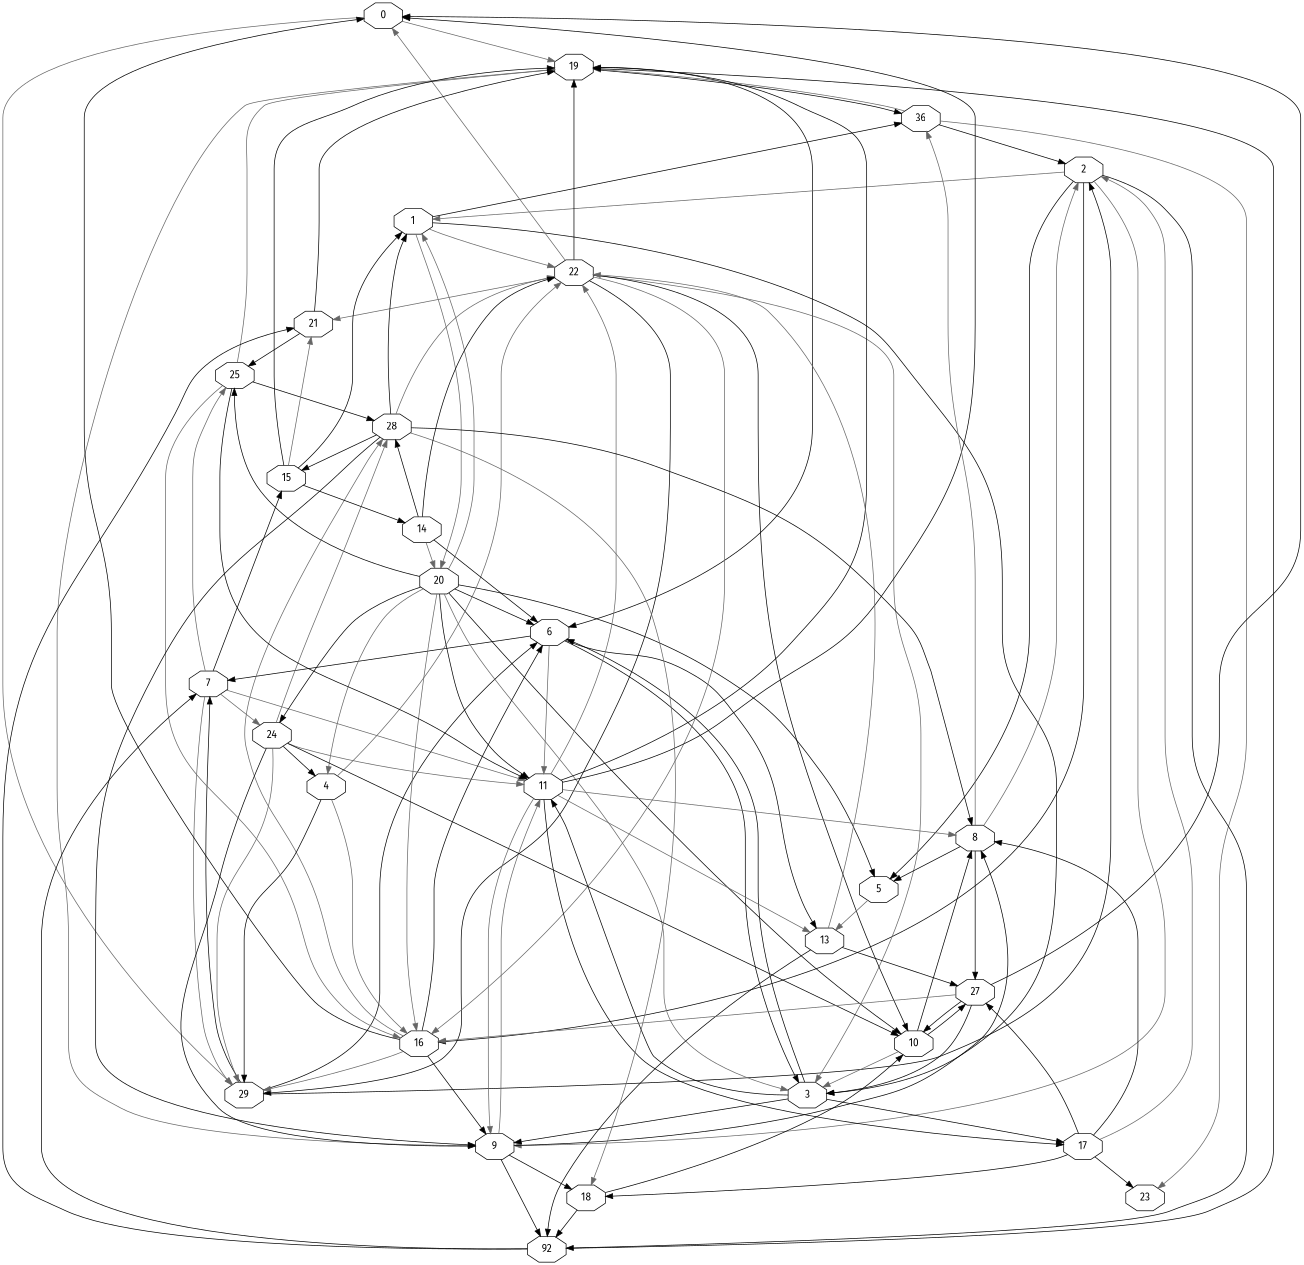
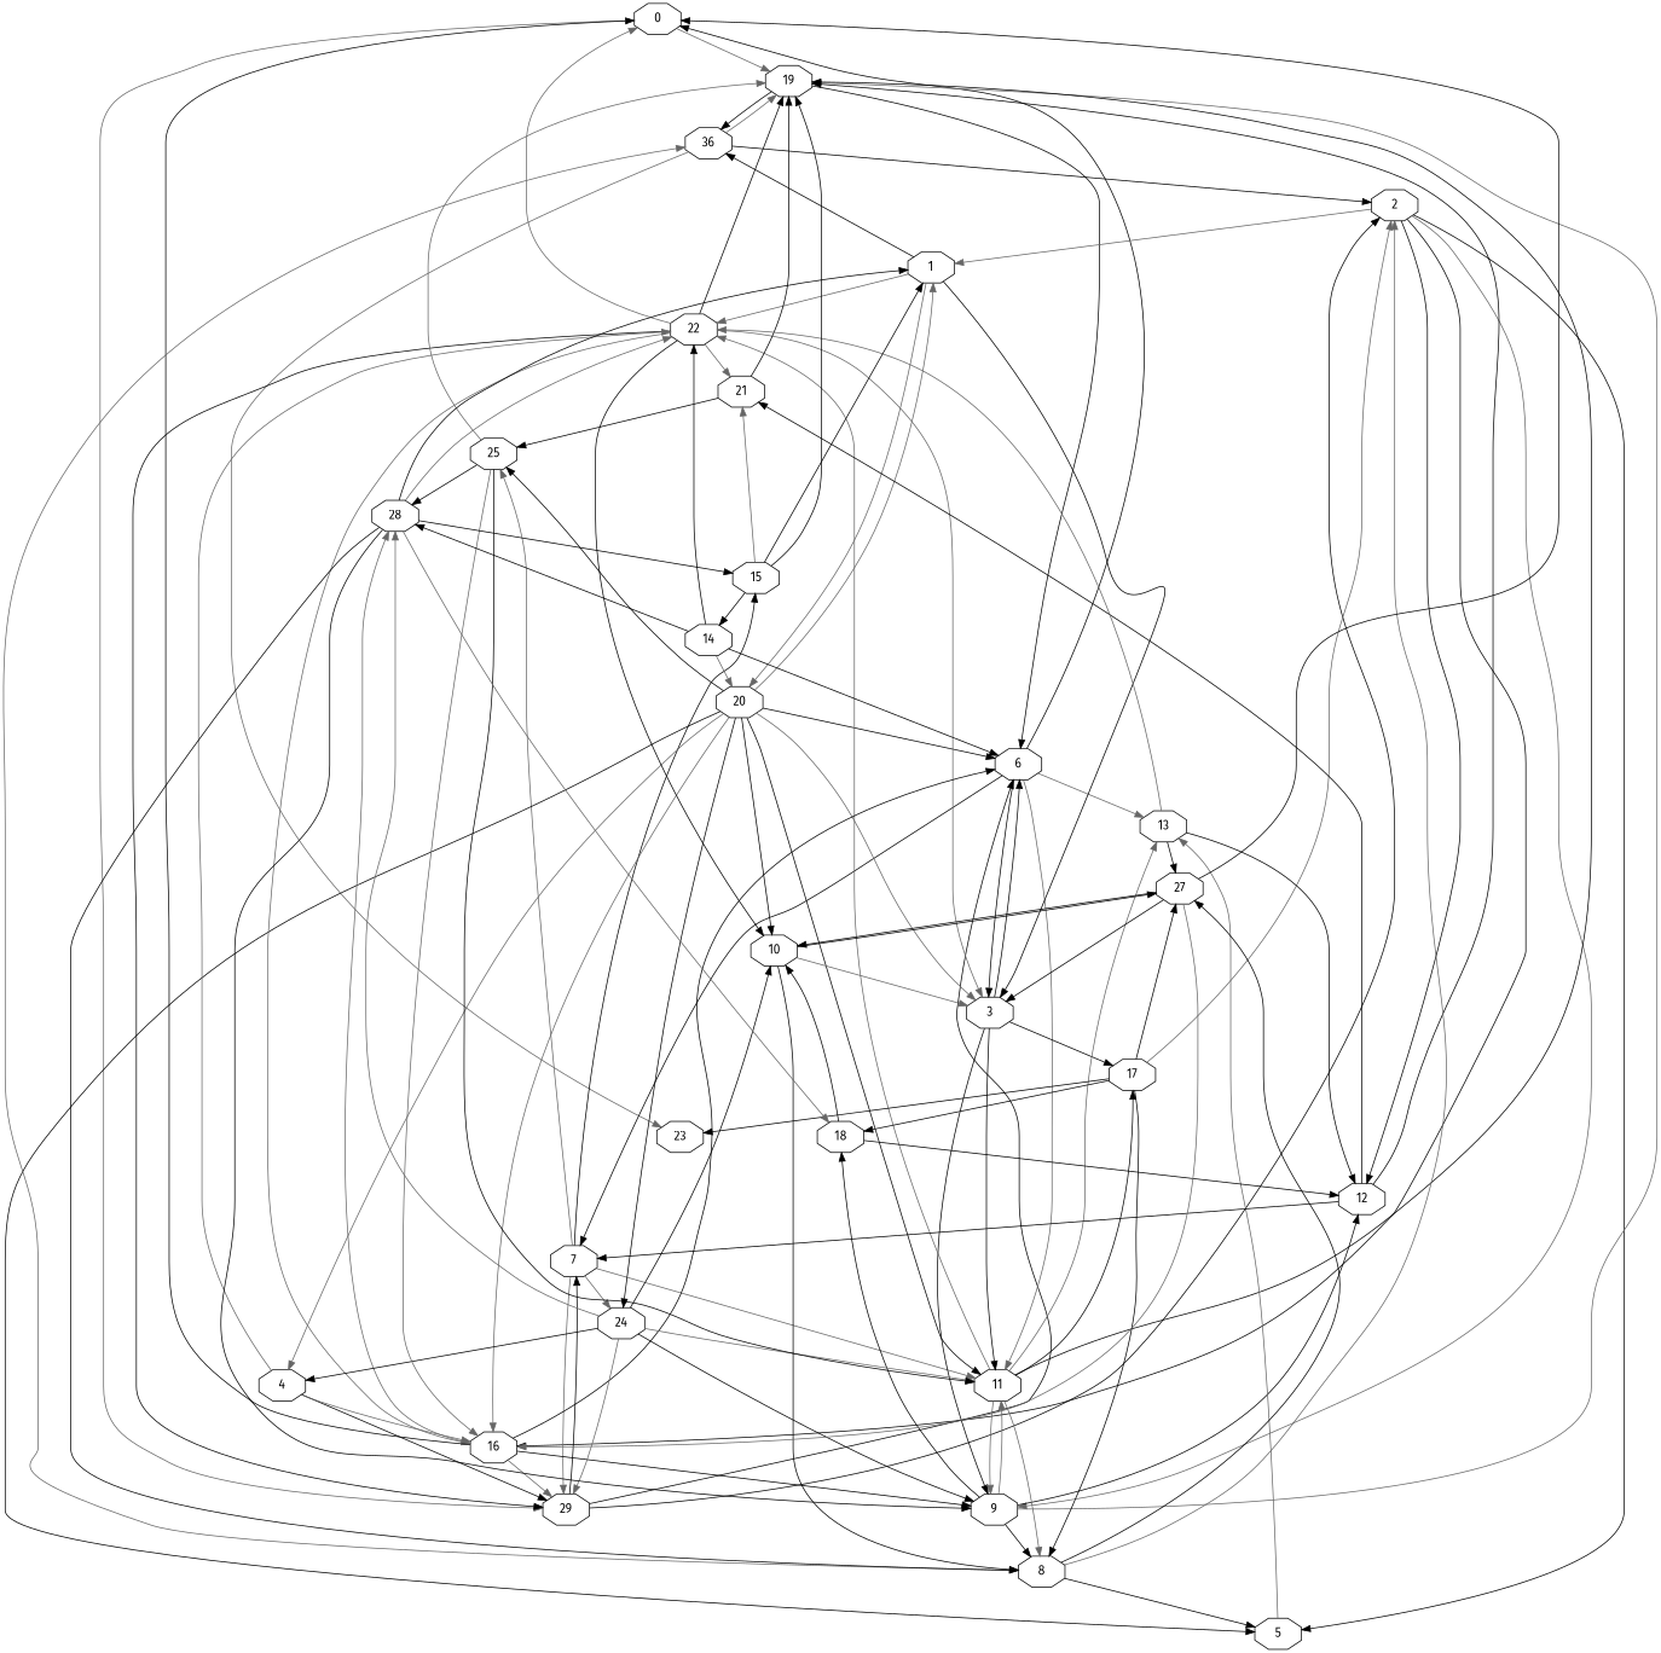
  digraph {
    fontname="Fira Sans"
    node [fontname="Fira Sans" shape=octagon]
    edge [color=black fontname="Fira Sans"]
    0
    19
    29
    n4 [label=36]
    6
    2
    7
    1
    3
    20
    22
    9
    11
    17
    5
    16
    4
    24
    25
    10
    21
    23
-   12 [label=92]
+   12
    13
    8
    18
    28
    27
    15
    14
    0 -> 19 [color=gray40]
    0 -> 29 [color=gray40]
    19 -> n4
    19 -> 6
    29 -> 6
    29 -> 2
    29 -> 7
    n4 -> 19 [color=gray40]
    n4 -> 2
    n4 -> 23 [color=gray40]
    6 -> 7
    6 -> 3
    6 -> 11 [color=gray40]
-   6 -> 13
+   6 -> 13 [color=gray40]
    2 -> 1 [color=gray40]
    2 -> 9 [color=gray40]
    2 -> 5
    2 -> 16
    2 -> 12
    7 -> 29 [color=gray40]
    7 -> 11 [color=gray40]
    7 -> 24 [color=gray40]
    7 -> 25 [color=gray40]
    7 -> 15
    1 -> n4
    1 -> 3
    1 -> 20 [color=gray40]
    1 -> 22 [color=gray40]
    3 -> 6
    3 -> 9
    3 -> 11
    3 -> 17
    20 -> 6
    20 -> 1 [color=gray40]
    20 -> 3 [color=gray40]
    20 -> 11
    20 -> 5
    20 -> 16 [color=gray40]
    20 -> 4 [color=gray40]
    20 -> 24
    20 -> 25
    20 -> 10
    22 -> 0 [color=gray40]
    22 -> 19
    22 -> 29
    22 -> 3 [color=gray40]
    22 -> 16 [color=gray40]
    22 -> 10
    22 -> 21 [color=gray40]
    9 -> 19 [color=gray40]
    9 -> 11 [color=gray40]
    9 -> 12
    9 -> 8
    9 -> 18
-   11 -> 0
+   6 -> 0
    11 -> 19
    11 -> 22 [color=gray40]
    11 -> 9 [color=gray40]
    11 -> 17
    11 -> 13 [color=gray40]
    11 -> 8 [color=gray40]
    17 -> 2 [color=gray40]
    17 -> 23
    17 -> 8
    17 -> 18
    17 -> 27
    5 -> 13 [color=gray40]
    16 -> 0
    16 -> 29 [color=gray40]
    16 -> 6
    16 -> 9
    16 -> 28 [color=gray40]
    4 -> 29
    4 -> 22 [color=gray40]
    4 -> 16 [color=gray40]
    24 -> 29 [color=gray40]
    24 -> 9
    24 -> 11 [color=gray40]
    24 -> 4
    24 -> 10
    24 -> 28 [color=gray40]
    25 -> 19 [color=gray40]
    25 -> 11
    25 -> 16 [color=gray40]
    25 -> 28
    10 -> 3 [color=gray40]
    10 -> 8
    10 -> 27
    21 -> 19
    21 -> 25
    12 -> 19
    12 -> 7
    12 -> 21
    13 -> 22 [color=gray40]
    13 -> 12
    13 -> 27
    8 -> n4 [color=gray40]
    8 -> 2 [color=gray40]
    8 -> 5
    8 -> 27
    18 -> 10
    18 -> 12
    28 -> 1
    28 -> 22 [color=gray40]
    28 -> 9
    28 -> 8
    28 -> 18 [color=gray40]
    28 -> 15
    27 -> 0
    27 -> 3
    27 -> 16 [color=gray40]
    27 -> 10
    15 -> 19
    15 -> 1
    15 -> 21 [color=gray40]
    15 -> 14
    14 -> 6
    14 -> 20 [color=gray40]
    14 -> 22
    14 -> 28
  }
